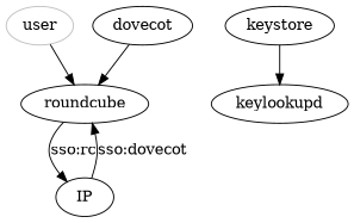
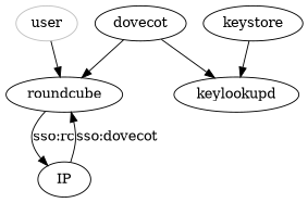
  digraph {
    user [color=gray]
    roundcube
    IP
    dovecot
    keylookupd
    keystore
    subgraph sub_1 {
      rank=min
      user
    }
    user -> roundcube
    roundcube -> IP [label="sso:rc"]
    IP -> roundcube [label="sso:dovecot"]
    dovecot -> roundcube
+   dovecot -> keylookupd
    keystore -> keylookupd
  }
